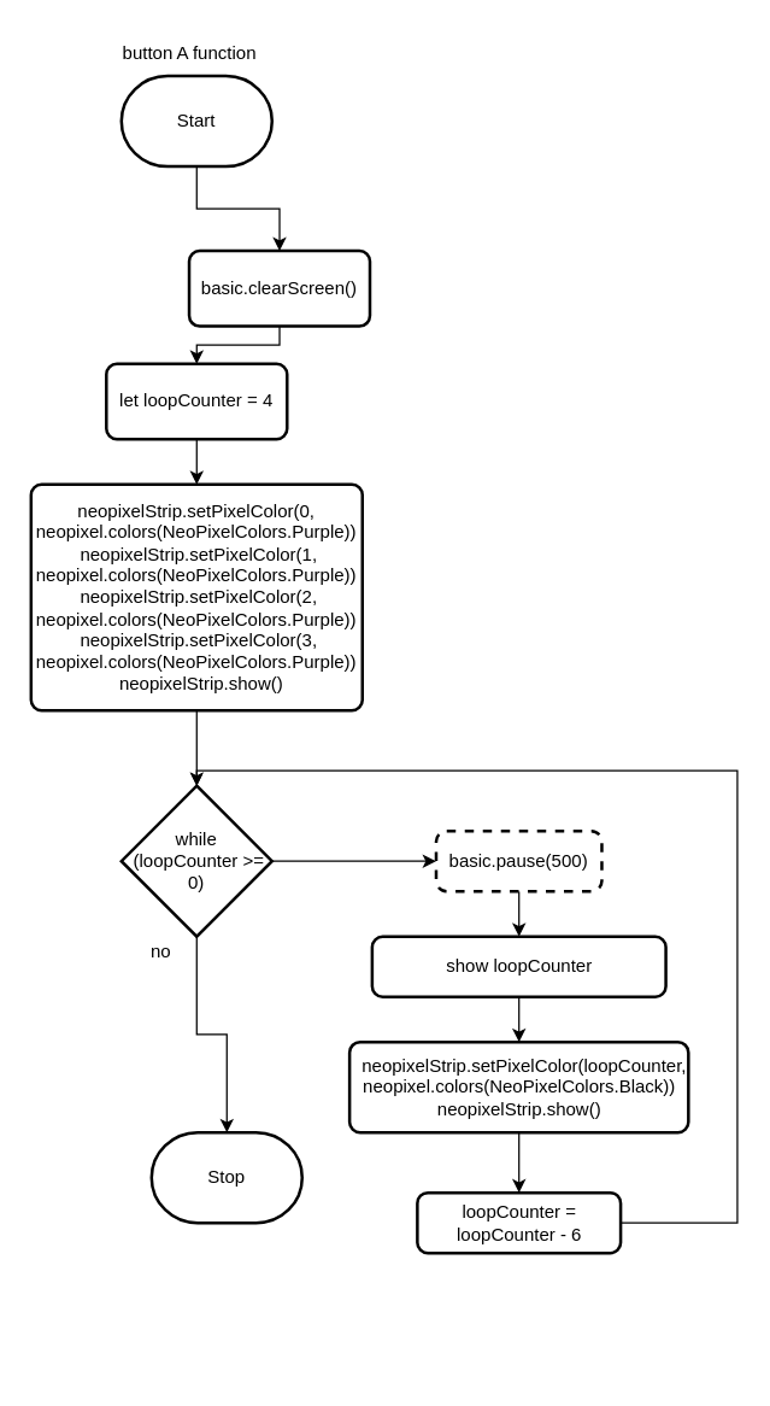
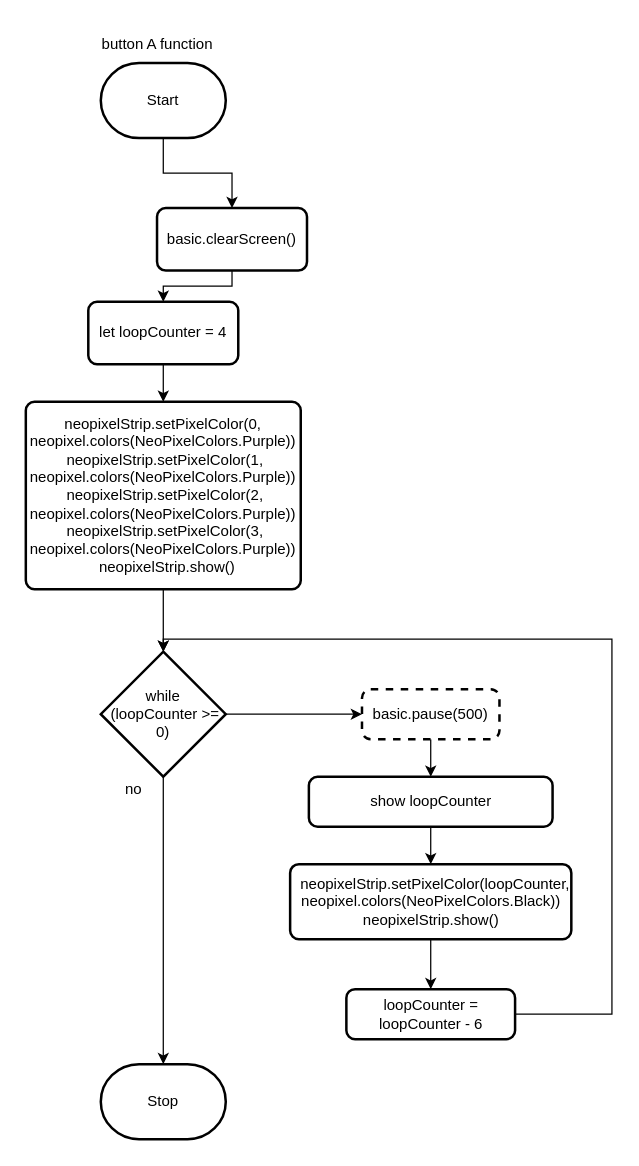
  <mxCell id="0" />
  <mxCell id="1" parent="0" />
  <mxCell id="2" value="" style="edgeStyle=orthogonalEdgeStyle;html=1;rounded=0;" parent="1" source="3" target="7" edge="1"><mxGeometry relative="1" as="geometry" /></mxCell>
  <mxCell id="3" value="Start" style="strokeWidth=2;html=1;shape=mxgraph.flowchart.terminator;whiteSpace=wrap;" parent="1" vertex="1"><mxGeometry x="80" y="50" width="100" height="60" as="geometry" /></mxCell>
- <mxCell id="4" value="Stop" style="strokeWidth=2;html=1;shape=mxgraph.flowchart.terminator;whiteSpace=wrap;" parent="1" vertex="1"><mxGeometry x="100" y="751" width="100" height="60" as="geometry" /></mxCell>
+ <mxCell id="4" value="Stop" style="strokeWidth=2;html=1;shape=mxgraph.flowchart.terminator;whiteSpace=wrap;" parent="1" vertex="1"><mxGeometry x="80" y="851" width="100" height="60" as="geometry" /></mxCell>
  <mxCell id="5" value="button A function" style="text;html=1;align=center;verticalAlign=middle;resizable=0;points=[];autosize=1;strokeColor=none;fillColor=none;" parent="1" vertex="1"><mxGeometry x="70" y="20" width="110" height="30" as="geometry" /></mxCell>
  <mxCell id="6" value="" style="edgeStyle=orthogonalEdgeStyle;html=1;rounded=0;" parent="1" source="7" target="9" edge="1"><mxGeometry relative="1" as="geometry" /></mxCell>
  <mxCell id="7" value="basic.clearScreen()" style="rounded=1;whiteSpace=wrap;html=1;absoluteArcSize=1;arcSize=14;strokeWidth=2;" parent="1" vertex="1"><mxGeometry x="125" y="166" width="120" height="50" as="geometry" /></mxCell>
  <mxCell id="8" value="" style="edgeStyle=orthogonalEdgeStyle;html=1;rounded=0;" parent="1" source="9" target="14" edge="1"><mxGeometry relative="1" as="geometry" /></mxCell>
  <mxCell id="9" value="let loopCounter = 4" style="rounded=1;whiteSpace=wrap;html=1;absoluteArcSize=1;arcSize=14;strokeWidth=2;" parent="1" vertex="1"><mxGeometry x="70" y="241" width="120" height="50" as="geometry" /></mxCell>
  <mxCell id="10" value="" style="edgeStyle=orthogonalEdgeStyle;html=1;rounded=0;" parent="1" source="12" target="4" edge="1"><mxGeometry relative="1" as="geometry" /></mxCell>
  <mxCell id="11" value="" style="edgeStyle=orthogonalEdgeStyle;html=1;rounded=0;" parent="1" source="12" target="16" edge="1"><mxGeometry relative="1" as="geometry" /></mxCell>
  <mxCell id="12" value="while&lt;br&gt;&amp;nbsp;(loopCounter &amp;gt;= 0)" style="strokeWidth=2;html=1;shape=mxgraph.flowchart.decision;whiteSpace=wrap;" parent="1" vertex="1"><mxGeometry x="80" y="521" width="100" height="100" as="geometry" /></mxCell>
  <mxCell id="13" value="" style="edgeStyle=orthogonalEdgeStyle;html=1;rounded=0;" parent="1" source="14" target="12" edge="1"><mxGeometry relative="1" as="geometry" /></mxCell>
  <mxCell id="14" value="&lt;div&gt;neopixelStrip.setPixelColor(0, neopixel.colors(NeoPixelColors.Purple))&lt;/div&gt;&lt;div&gt;&amp;nbsp;neopixelStrip.setPixelColor(1, neopixel.colors(NeoPixelColors.Purple))&lt;/div&gt;&lt;div&gt;&amp;nbsp;neopixelStrip.setPixelColor(2, neopixel.colors(NeoPixelColors.Purple))&lt;/div&gt;&lt;div&gt;&amp;nbsp;neopixelStrip.setPixelColor(3, neopixel.colors(NeoPixelColors.Purple))&lt;/div&gt;&lt;div&gt;&amp;nbsp; neopixelStrip.show()&lt;/div&gt;" style="rounded=1;whiteSpace=wrap;html=1;absoluteArcSize=1;arcSize=14;strokeWidth=2;" parent="1" vertex="1"><mxGeometry x="20" y="321" width="220" height="150" as="geometry" /></mxCell>
  <mxCell id="15" value="" style="edgeStyle=orthogonalEdgeStyle;html=1;rounded=0;" parent="1" source="16" target="18" edge="1"><mxGeometry relative="1" as="geometry" /></mxCell>
  <mxCell id="16" value="basic.pause(500)" style="rounded=1;whiteSpace=wrap;html=1;absoluteArcSize=1;arcSize=14;strokeWidth=2;dashed=1;" parent="1" vertex="1"><mxGeometry x="289" y="551" width="110" height="40" as="geometry" /></mxCell>
  <mxCell id="17" value="" style="edgeStyle=orthogonalEdgeStyle;html=1;rounded=0;" parent="1" source="18" target="20" edge="1"><mxGeometry relative="1" as="geometry" /></mxCell>
  <mxCell id="18" value="show loopCounter" style="rounded=1;whiteSpace=wrap;html=1;absoluteArcSize=1;arcSize=14;strokeWidth=2;" parent="1" vertex="1"><mxGeometry x="246.5" y="621" width="195" height="40" as="geometry" /></mxCell>
  <mxCell id="19" value="" style="edgeStyle=orthogonalEdgeStyle;html=1;rounded=0;" parent="1" source="20" target="22" edge="1"><mxGeometry relative="1" as="geometry" /></mxCell>
  <mxCell id="20" value="&lt;div&gt;&amp;nbsp; neopixelStrip.setPixelColor(loopCounter, neopixel.colors(NeoPixelColors.Black))&lt;/div&gt;&lt;div&gt;neopixelStrip.show()&lt;br&gt;&lt;/div&gt;" style="rounded=1;whiteSpace=wrap;html=1;absoluteArcSize=1;arcSize=14;strokeWidth=2;" parent="1" vertex="1"><mxGeometry x="231.5" y="691" width="225" height="60" as="geometry" /></mxCell>
- <mxCell id="21" style="edgeStyle=orthogonalEdgeStyle;html=1;entryX=0.5;entryY=0;entryDx=0;entryDy=0;entryPerimeter=0;rounded=0;endArrow=open;" parent="1" source="22" target="12" edge="1"><mxGeometry relative="1" as="geometry"><Array as="points"><mxPoint x="489" y="811" /><mxPoint x="489" y="511" /><mxPoint x="130" y="511" /></Array></mxGeometry></mxCell>
+ <mxCell id="21" style="edgeStyle=orthogonalEdgeStyle;html=1;entryX=0.5;entryY=0;entryDx=0;entryDy=0;entryPerimeter=0;rounded=0;" parent="1" source="22" target="12" edge="1"><mxGeometry relative="1" as="geometry"><Array as="points"><mxPoint x="489" y="811" /><mxPoint x="489" y="511" /><mxPoint x="130" y="511" /></Array></mxGeometry></mxCell>
  <mxCell id="22" value="loopCounter = loopCounter - 6" style="rounded=1;whiteSpace=wrap;html=1;absoluteArcSize=1;arcSize=14;strokeWidth=2;" parent="1" vertex="1"><mxGeometry x="276.5" y="791" width="135" height="40" as="geometry" /></mxCell>
  <mxCell id="23" value="no" style="text;html=1;align=center;verticalAlign=middle;resizable=0;points=[];autosize=1;strokeColor=none;fillColor=none;" parent="1" vertex="1"><mxGeometry x="86" y="616" width="40" height="30" as="geometry" /></mxCell>
